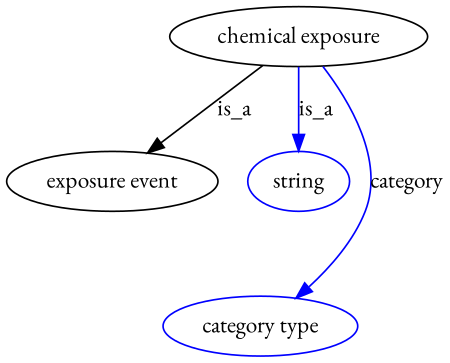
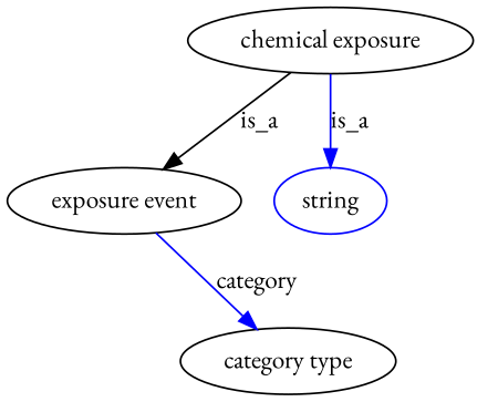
  digraph {
    fontname="EB Garamond"
    node [fontname="EB Garamond"]
    edge [fontname="EB Garamond" color=blue style=solid]
    n1 [height=0.5 label="chemical exposure" width=2.1484]
    "exposure event" [height=0.5 width=1.7693]
    n3 [color=blue height=0.5 label=string width=0.84854]
-   n4 [color=blue height=0.5 label="category type" width=1.6249]
+   n4 [color=black height=0.5 label="category type" width=1.6249]
    n1 -> "exposure event" [label=is_a color="" style=""]
    n1 -> n3 [label=is_a]
-   n1 -> n4 [label=category]
+   "exposure event" -> n4 [label=category]
  }
